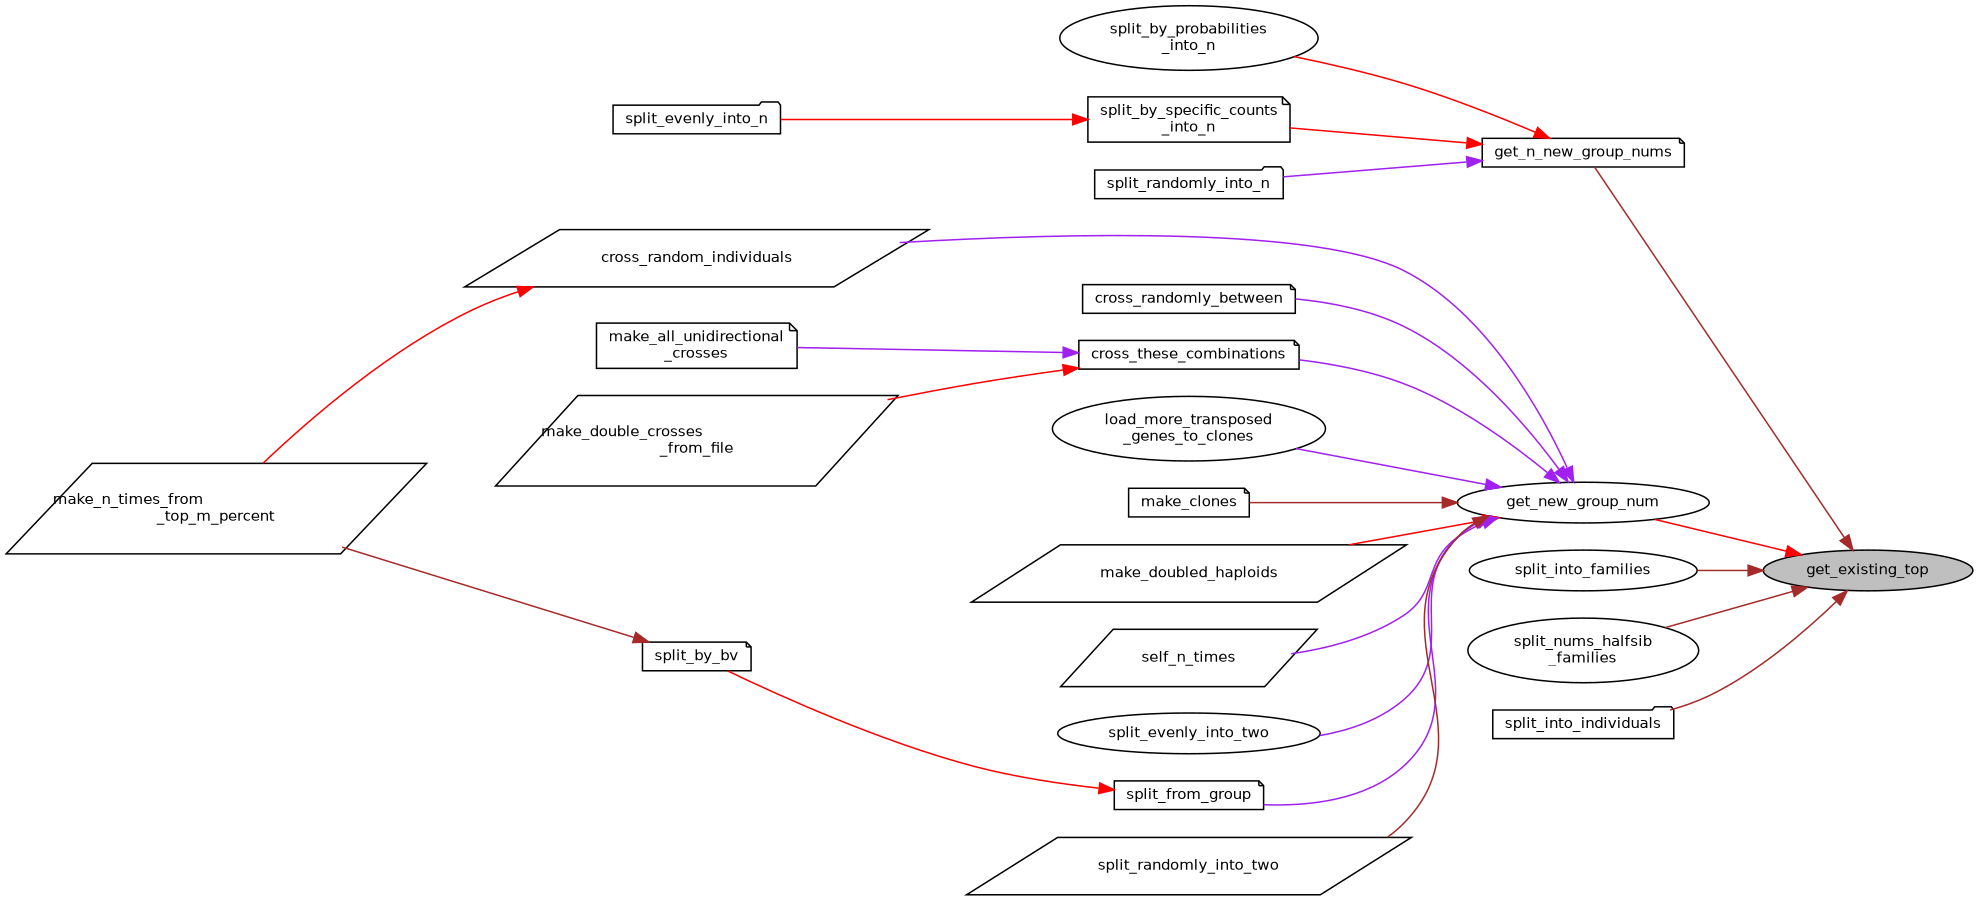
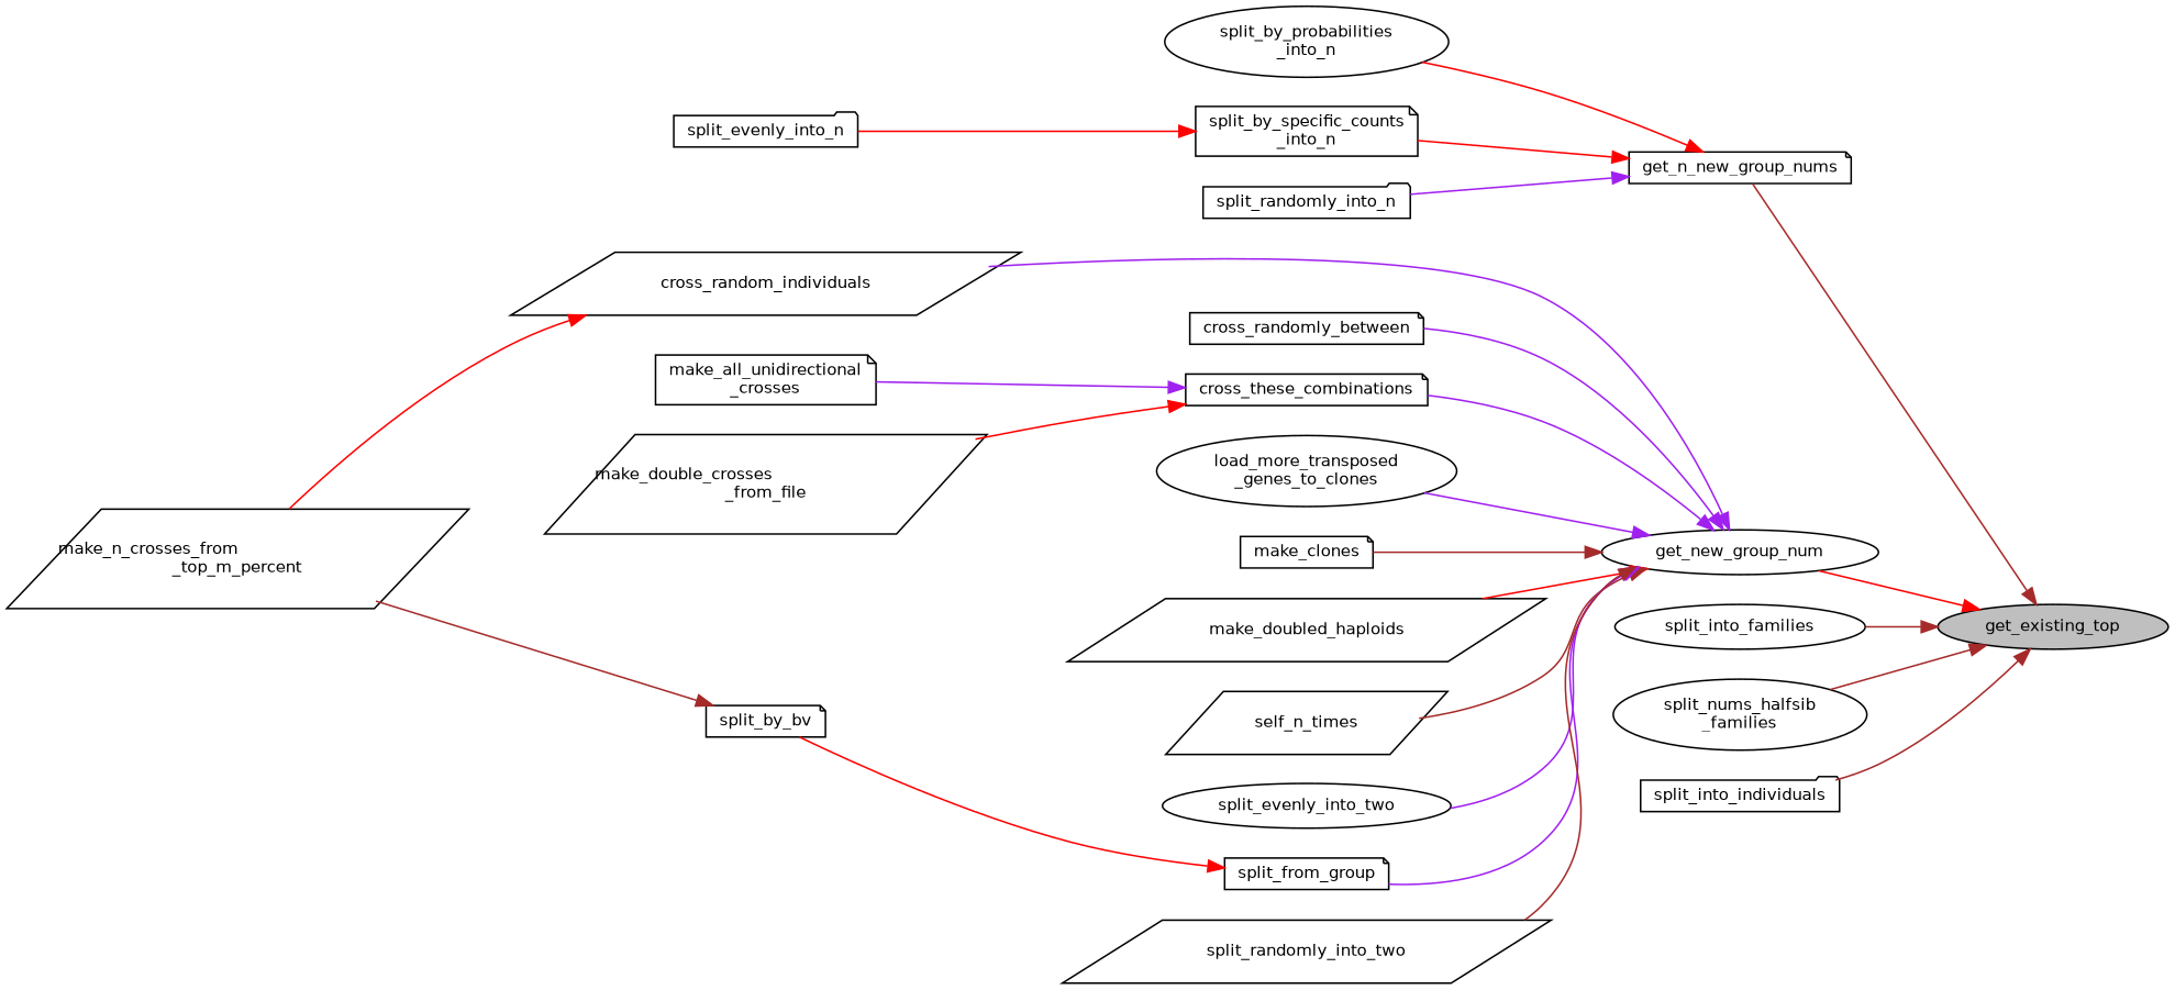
  digraph {
    rankdir=RL
    node [color=black fillcolor=white fontname=Helvetica fontsize=10 shape=note style=filled]
    edge [color=brown dir=back fontname=Helvetica fontsize=10 labelfontname=Helvetica labelfontsize=10 style=solid]
    n1 [fillcolor=grey75 fontcolor=black height=0.2 label=get_existing_top shape=ellipse width=0.4]
    n2 [height=0.2 label=get_n_new_group_nums width=0.4]
    n3 [height=0.2 label=get_new_group_num shape=ellipse width=0.4]
    n4 [height=0.2 label=split_into_families shape=ellipse width=0.4]
    n5 [height=0.2 label="split_nums_halfsib\l_families" shape=ellipse width=0.4]
    n6 [height=0.2 label=split_into_individuals shape=folder width=0.4]
    n7 [height=0.2 label="split_by_probabilities\l_into_n" shape=ellipse width=0.4]
    n8 [height=0.2 label="split_by_specific_counts\l_into_n" width=0.4]
    n9 [height=0.2 label=split_randomly_into_n shape=folder width=0.4]
    n10 [height=0.2 label=cross_random_individuals shape=parallelogram width=0.4]
    n11 [height=0.2 label=cross_randomly_between width=0.4]
    n12 [height=0.2 label=cross_these_combinations width=0.4]
    n13 [height=0.2 label="load_more_transposed\l_genes_to_clones" shape=ellipse width=0.4]
    n14 [height=0.2 label=make_clones width=0.4]
    n15 [height=0.2 label=make_doubled_haploids shape=parallelogram width=0.4]
    n16 [height=0.2 label=self_n_times shape=parallelogram width=0.4]
    n17 [height=0.2 label=split_evenly_into_two shape=ellipse width=0.4]
    n18 [height=0.2 label=split_from_group width=0.4]
    n19 [height=0.2 label=split_randomly_into_two shape=parallelogram width=0.4]
    n20 [height=0.2 label=split_evenly_into_n shape=folder width=0.4]
-   n21 [height=0.2 label="make_n_times_from\l_top_m_percent" shape=parallelogram width=0.4]
+   n21 [height=0.2 label="make_n_crosses_from\l_top_m_percent" shape=parallelogram width=0.4]
    n22 [height=0.2 label="make_all_unidirectional\l_crosses" width=0.4]
    n23 [height=0.2 label="make_double_crosses\l_from_file" shape=parallelogram width=0.4]
    n24 [height=0.2 label=split_by_bv width=0.4]
    n1 -> n2
    n1 -> n3 [color=red]
    n1 -> n4
    n1 -> n5
    n1 -> n6
    n2 -> n7 [color=red]
    n2 -> n8 [color=red]
    n2 -> n9 [color=purple]
    n3 -> n10 [color=purple]
    n3 -> n11 [color=purple]
    n3 -> n12 [color=purple]
    n3 -> n13 [color=purple]
    n3 -> n14
    n3 -> n15 [color=red]
-   n3 -> n16 [color=purple]
+   n3 -> n16
    n3 -> n17 [color=purple]
    n3 -> n18 [color=purple]
    n3 -> n19
    n8 -> n20 [color=red]
    n10 -> n21 [color=red]
    n12 -> n22 [color=purple]
    n12 -> n23 [color=red]
    n18 -> n24 [color=red]
    n24 -> n21
  }
